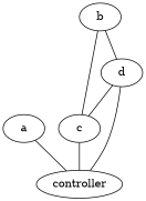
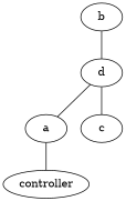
  graph {
    counterexport=True
    counterexportfile=counters
    counterexportinterval=1
    exportcycle=60
    flowexport=text
    flowinactivetmo=60
    flowsampling=1.0
    longflowtmo=60
    pktsampling=1.0
    node [autoack=False controller=controller type=OpenflowSwitch]
    edge [capacity=1000000000 delay=1.00]
    a [ipdests="10.3.0.0/16 10.5.0.0/16" m1="modulator start=5 generator=s1 profile=((3600,),(5,))" s1="simple ipsrc=10.1.1.0/24 ipdst=10.5.0.0/24 flowlets=1 dport=randomunifint(1024,65535) sport=randomunifint(1024,65535) ipproto=udp pkts=normal(600,10) bytes=normal(625000,100) continuous=True fps=1" traffic=m1]
    controller [components="pox.forwarding.micro2_before" type=OpenflowController autoack="" controller=""]
    b [ipdests="10.5.0.0/24 10.0.0.0/8"]
    c [ipdests="10.0.0.0/8"]
    d [ipdests="10.5.0.0/24"]
    a -- controller
-   b -- c [capacity=100000000 delay=0.04 weight=10]
    b -- d [capacity=100000000 delay=0.04 weight=10]
-   c -- controller
-   d -- controller
+   d -- a
    d -- c [capacity=100000000 delay=0.04 weight=10]
  }
